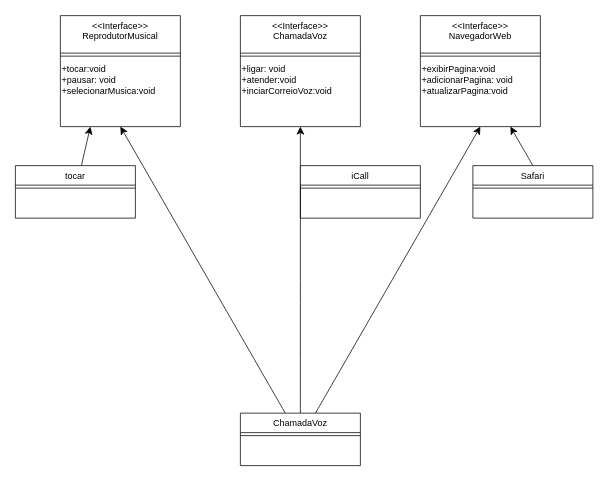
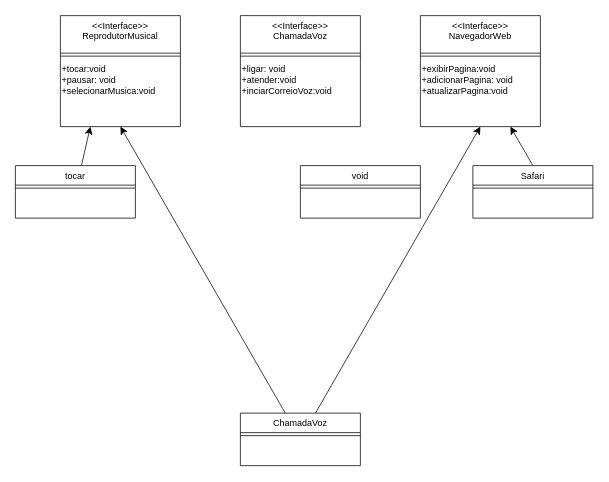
  <mxCell id="0" />
  <mxCell id="1" parent="0" />
  <mxCell id="2" value="&lt;&lt;Interface&gt;&gt;&#10;ReprodutorMusical" style="swimlane;fontStyle=0;align=center;verticalAlign=top;childLayout=stackLayout;horizontal=1;startSize=50;horizontalStack=0;resizeParent=1;resizeLast=0;collapsible=1;marginBottom=0;rounded=0;shadow=0;strokeWidth=1;" parent="1" vertex="1"><mxGeometry x="80" y="20" width="160" height="148" as="geometry"><mxRectangle x="30" y="120" width="160" height="26" as="alternateBounds" /></mxGeometry></mxCell>
  <mxCell id="3" value="" style="line;html=1;strokeWidth=1;align=left;verticalAlign=middle;spacingTop=-1;spacingLeft=3;spacingRight=3;rotatable=0;labelPosition=right;points=[];portConstraint=eastwest;" parent="2" vertex="1"><mxGeometry y="50" width="160" height="8" as="geometry" /></mxCell>
  <mxCell id="4" value="+tocar:void&lt;div&gt;+pausar: void&lt;/div&gt;&lt;div&gt;+selecionarMusica:void&lt;/div&gt;" style="text;html=1;align=left;verticalAlign=top;whiteSpace=wrap;rounded=0;" parent="2" vertex="1"><mxGeometry y="58" width="160" height="90" as="geometry" /></mxCell>
  <mxCell id="5" style="edgeStyle=none;curved=1;rounded=0;orthogonalLoop=1;jettySize=auto;html=1;entryX=0.5;entryY=1;entryDx=0;entryDy=0;fontSize=12;startSize=8;endSize=8;" edge="1" parent="1" source="8" target="15"><mxGeometry relative="1" as="geometry" /></mxCell>
- <mxCell id="6" style="edgeStyle=none;curved=1;rounded=0;orthogonalLoop=1;jettySize=auto;html=1;entryX=0.5;entryY=1;entryDx=0;entryDy=0;fontSize=12;startSize=8;endSize=8;" edge="1" parent="1" source="8" target="12"><mxGeometry relative="1" as="geometry" /></mxCell>
  <mxCell id="7" style="edgeStyle=none;curved=1;rounded=0;orthogonalLoop=1;jettySize=auto;html=1;entryX=0.5;entryY=1;entryDx=0;entryDy=0;fontSize=12;startSize=8;endSize=8;" edge="1" parent="1" source="8" target="4"><mxGeometry relative="1" as="geometry" /></mxCell>
  <mxCell id="8" value="ChamadaVoz" style="swimlane;fontStyle=0;align=center;verticalAlign=top;childLayout=stackLayout;horizontal=1;startSize=26;horizontalStack=0;resizeParent=1;resizeLast=0;collapsible=1;marginBottom=0;rounded=0;shadow=0;strokeWidth=1;" parent="1" vertex="1"><mxGeometry x="320" y="550" width="160" height="70" as="geometry"><mxRectangle x="310" y="498" width="170" height="26" as="alternateBounds" /></mxGeometry></mxCell>
  <mxCell id="9" value="" style="line;html=1;strokeWidth=1;align=left;verticalAlign=middle;spacingTop=-1;spacingLeft=3;spacingRight=3;rotatable=0;labelPosition=right;points=[];portConstraint=eastwest;" parent="8" vertex="1"><mxGeometry y="26" width="160" height="8" as="geometry" /></mxCell>
  <mxCell id="10" value="&lt;&lt;Interface&gt;&gt;&#10;ChamadaVoz" style="swimlane;fontStyle=0;align=center;verticalAlign=top;childLayout=stackLayout;horizontal=1;startSize=50;horizontalStack=0;resizeParent=1;resizeLast=0;collapsible=1;marginBottom=0;rounded=0;shadow=0;strokeWidth=1;" vertex="1" parent="1"><mxGeometry x="320" y="20" width="160" height="148" as="geometry"><mxRectangle x="320" y="120" width="160" height="26" as="alternateBounds" /></mxGeometry></mxCell>
  <mxCell id="11" value="" style="line;html=1;strokeWidth=1;align=left;verticalAlign=middle;spacingTop=-1;spacingLeft=3;spacingRight=3;rotatable=0;labelPosition=right;points=[];portConstraint=eastwest;" vertex="1" parent="10"><mxGeometry y="50" width="160" height="8" as="geometry" /></mxCell>
  <mxCell id="12" value="&lt;div&gt;&lt;div&gt;+ligar: void&lt;/div&gt;&lt;/div&gt;+atender:void&lt;div&gt;&lt;span style=&quot;background-color: initial;&quot;&gt;+inciarCorreioVoz:void&lt;/span&gt;&lt;br&gt;&lt;/div&gt;" style="text;html=1;align=left;verticalAlign=top;whiteSpace=wrap;rounded=0;" vertex="1" parent="10"><mxGeometry y="58" width="160" height="90" as="geometry" /></mxCell>
  <mxCell id="13" value="&lt;&lt;Interface&gt;&gt;&#10;NavegadorWeb" style="swimlane;fontStyle=0;align=center;verticalAlign=top;childLayout=stackLayout;horizontal=1;startSize=50;horizontalStack=0;resizeParent=1;resizeLast=0;collapsible=1;marginBottom=0;rounded=0;shadow=0;strokeWidth=1;" vertex="1" parent="1"><mxGeometry x="560" y="20" width="160" height="148" as="geometry"><mxRectangle x="30" y="120" width="160" height="26" as="alternateBounds" /></mxGeometry></mxCell>
  <mxCell id="14" value="" style="line;html=1;strokeWidth=1;align=left;verticalAlign=middle;spacingTop=-1;spacingLeft=3;spacingRight=3;rotatable=0;labelPosition=right;points=[];portConstraint=eastwest;" vertex="1" parent="13"><mxGeometry y="50" width="160" height="8" as="geometry" /></mxCell>
  <mxCell id="15" value="+exibirPagina:void&lt;div&gt;+adicionarPagina: void&lt;/div&gt;&lt;div&gt;+atualizarPagina:void&lt;/div&gt;" style="text;html=1;align=left;verticalAlign=top;whiteSpace=wrap;rounded=0;" vertex="1" parent="13"><mxGeometry y="58" width="160" height="90" as="geometry" /></mxCell>
  <mxCell id="16" style="edgeStyle=none;curved=1;rounded=0;orthogonalLoop=1;jettySize=auto;html=1;entryX=0.25;entryY=1;entryDx=0;entryDy=0;fontSize=12;startSize=8;endSize=8;" edge="1" parent="1" source="17" target="4"><mxGeometry relative="1" as="geometry" /></mxCell>
  <mxCell id="17" value="tocar" style="swimlane;fontStyle=0;align=center;verticalAlign=top;childLayout=stackLayout;horizontal=1;startSize=26;horizontalStack=0;resizeParent=1;resizeLast=0;collapsible=1;marginBottom=0;rounded=0;shadow=0;strokeWidth=1;" vertex="1" parent="1"><mxGeometry x="20" y="220" width="160" height="70" as="geometry"><mxRectangle x="310" y="498" width="170" height="26" as="alternateBounds" /></mxGeometry></mxCell>
  <mxCell id="18" value="" style="line;html=1;strokeWidth=1;align=left;verticalAlign=middle;spacingTop=-1;spacingLeft=3;spacingRight=3;rotatable=0;labelPosition=right;points=[];portConstraint=eastwest;" vertex="1" parent="17"><mxGeometry y="26" width="160" height="8" as="geometry" /></mxCell>
- <mxCell id="19" value="iCall" style="swimlane;fontStyle=0;align=center;verticalAlign=top;childLayout=stackLayout;horizontal=1;startSize=26;horizontalStack=0;resizeParent=1;resizeLast=0;collapsible=1;marginBottom=0;rounded=0;shadow=0;strokeWidth=1;" vertex="1" parent="1"><mxGeometry x="400" y="220" width="160" height="70" as="geometry"><mxRectangle x="310" y="498" width="170" height="26" as="alternateBounds" /></mxGeometry></mxCell>
+ <mxCell id="19" value="void" style="swimlane;fontStyle=0;align=center;verticalAlign=top;childLayout=stackLayout;horizontal=1;startSize=26;horizontalStack=0;resizeParent=1;resizeLast=0;collapsible=1;marginBottom=0;rounded=0;shadow=0;strokeWidth=1;" vertex="1" parent="1"><mxGeometry x="400" y="220" width="160" height="70" as="geometry"><mxRectangle x="310" y="498" width="170" height="26" as="alternateBounds" /></mxGeometry></mxCell>
  <mxCell id="20" value="" style="line;html=1;strokeWidth=1;align=left;verticalAlign=middle;spacingTop=-1;spacingLeft=3;spacingRight=3;rotatable=0;labelPosition=right;points=[];portConstraint=eastwest;" vertex="1" parent="19"><mxGeometry y="26" width="160" height="8" as="geometry" /></mxCell>
  <mxCell id="21" style="edgeStyle=none;curved=1;rounded=0;orthogonalLoop=1;jettySize=auto;html=1;exitX=0.5;exitY=0;exitDx=0;exitDy=0;entryX=0.75;entryY=1;entryDx=0;entryDy=0;fontSize=12;startSize=8;endSize=8;" edge="1" parent="1" source="22" target="15"><mxGeometry relative="1" as="geometry" /></mxCell>
  <mxCell id="22" value="Safari" style="swimlane;fontStyle=0;align=center;verticalAlign=top;childLayout=stackLayout;horizontal=1;startSize=26;horizontalStack=0;resizeParent=1;resizeLast=0;collapsible=1;marginBottom=0;rounded=0;shadow=0;strokeWidth=1;" vertex="1" parent="1"><mxGeometry x="630" y="220" width="160" height="70" as="geometry"><mxRectangle x="310" y="498" width="170" height="26" as="alternateBounds" /></mxGeometry></mxCell>
  <mxCell id="23" value="" style="line;html=1;strokeWidth=1;align=left;verticalAlign=middle;spacingTop=-1;spacingLeft=3;spacingRight=3;rotatable=0;labelPosition=right;points=[];portConstraint=eastwest;" vertex="1" parent="22"><mxGeometry y="26" width="160" height="8" as="geometry" /></mxCell>
